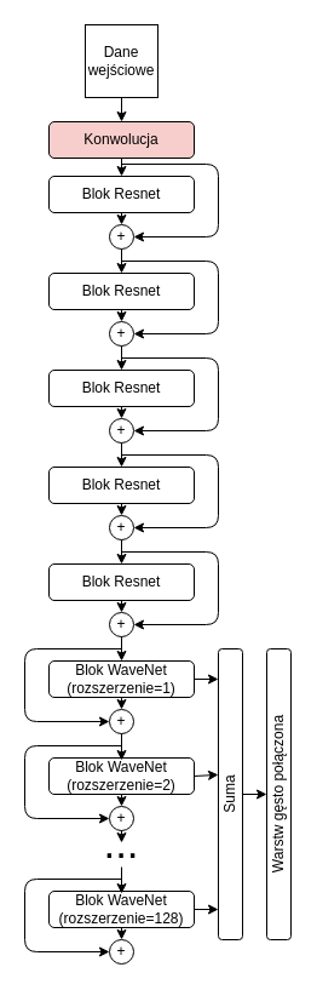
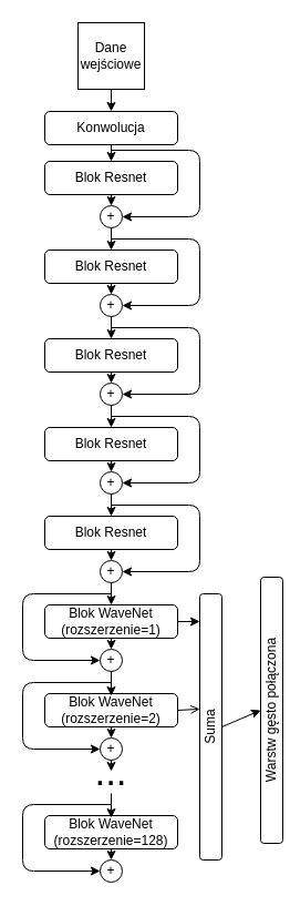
  <mxCell id="0" />
  <mxCell id="1" parent="0" />
  <mxCell id="2" value="&lt;div&gt;Dane &lt;br&gt;&lt;/div&gt;&lt;div&gt;wejściowe&lt;br&gt;&lt;/div&gt;" style="whiteSpace=wrap;html=1;aspect=fixed;" parent="1" vertex="1"><mxGeometry x="70" y="20" width="60" height="60" as="geometry" /></mxCell>
- <mxCell id="3" value="Konwolucja" style="rounded=1;whiteSpace=wrap;html=1;direction=west;horizontal=1;fillColor=#f8cecc;" parent="1" vertex="1"><mxGeometry x="40" y="100" width="120" height="30" as="geometry" /></mxCell>
+ <mxCell id="3" value="Konwolucja" style="rounded=1;whiteSpace=wrap;html=1;direction=west;horizontal=1;" parent="1" vertex="1"><mxGeometry x="40" y="100" width="120" height="30" as="geometry" /></mxCell>
  <mxCell id="4" value="&lt;div&gt;Blok Resnet&lt;/div&gt;" style="rounded=1;whiteSpace=wrap;html=1;direction=west;horizontal=1;" parent="1" vertex="1"><mxGeometry x="40" y="145" width="120" height="30" as="geometry" /></mxCell>
  <mxCell id="5" value="" style="endArrow=classic;html=1;exitX=0.5;exitY=1;exitDx=0;exitDy=0;" parent="1" source="2" edge="1"><mxGeometry width="50" height="50" relative="1" as="geometry"><mxPoint x="40" y="470" as="sourcePoint" /><mxPoint x="100" y="100" as="targetPoint" /></mxGeometry></mxCell>
  <mxCell id="6" value="" style="endArrow=classic;html=1;exitX=0.5;exitY=0;exitDx=0;exitDy=0;entryX=0.5;entryY=0;entryDx=0;entryDy=0;" parent="1" source="3" edge="1"><mxGeometry width="50" height="50" relative="1" as="geometry"><mxPoint x="40" y="465" as="sourcePoint" /><mxPoint x="100" y="145" as="targetPoint" /></mxGeometry></mxCell>
  <mxCell id="7" value="+" style="ellipse;whiteSpace=wrap;html=1;aspect=fixed;" parent="1" vertex="1"><mxGeometry x="90" y="185" width="20" height="20" as="geometry" /></mxCell>
  <mxCell id="8" value="" style="endArrow=classic;html=1;exitX=0.5;exitY=0;exitDx=0;exitDy=0;" parent="1" source="4" edge="1"><mxGeometry width="50" height="50" relative="1" as="geometry"><mxPoint x="40" y="895" as="sourcePoint" /><mxPoint x="100" y="185" as="targetPoint" /></mxGeometry></mxCell>
  <mxCell id="9" value="" style="endArrow=classic;html=1;entryX=1;entryY=0.5;entryDx=0;entryDy=0;" parent="1" target="7" edge="1"><mxGeometry width="50" height="50" relative="1" as="geometry"><mxPoint x="100" y="135" as="sourcePoint" /><mxPoint x="90" y="845" as="targetPoint" /><Array as="points"><mxPoint x="180" y="135" /><mxPoint x="180" y="195" /></Array></mxGeometry></mxCell>
  <mxCell id="10" value="&lt;div&gt;Blok Resnet&lt;/div&gt;" style="rounded=1;whiteSpace=wrap;html=1;direction=west;horizontal=1;" parent="1" vertex="1"><mxGeometry x="40" y="225" width="120" height="30" as="geometry" /></mxCell>
  <mxCell id="11" value="" style="endArrow=classic;html=1;exitX=0.5;exitY=0;exitDx=0;exitDy=0;entryX=0.5;entryY=0;entryDx=0;entryDy=0;" parent="1" edge="1"><mxGeometry width="50" height="50" relative="1" as="geometry"><mxPoint x="100" y="205" as="sourcePoint" /><mxPoint x="100" y="225" as="targetPoint" /></mxGeometry></mxCell>
  <mxCell id="12" value="+" style="ellipse;whiteSpace=wrap;html=1;aspect=fixed;" parent="1" vertex="1"><mxGeometry x="90" y="265" width="20" height="20" as="geometry" /></mxCell>
  <mxCell id="13" value="" style="endArrow=classic;html=1;exitX=0.5;exitY=0;exitDx=0;exitDy=0;" parent="1" source="10" edge="1"><mxGeometry width="50" height="50" relative="1" as="geometry"><mxPoint x="40" y="975" as="sourcePoint" /><mxPoint x="100" y="265" as="targetPoint" /></mxGeometry></mxCell>
  <mxCell id="14" value="" style="endArrow=classic;html=1;entryX=1;entryY=0.5;entryDx=0;entryDy=0;" parent="1" target="12" edge="1"><mxGeometry width="50" height="50" relative="1" as="geometry"><mxPoint x="100" y="215" as="sourcePoint" /><mxPoint x="90" y="925" as="targetPoint" /><Array as="points"><mxPoint x="180" y="215" /><mxPoint x="180" y="275" /></Array></mxGeometry></mxCell>
  <mxCell id="15" value="&lt;div&gt;Blok Resnet&lt;/div&gt;" style="rounded=1;whiteSpace=wrap;html=1;direction=west;horizontal=1;" parent="1" vertex="1"><mxGeometry x="40" y="305" width="120" height="30" as="geometry" /></mxCell>
  <mxCell id="16" value="" style="endArrow=classic;html=1;exitX=0.5;exitY=0;exitDx=0;exitDy=0;entryX=0.5;entryY=0;entryDx=0;entryDy=0;" parent="1" edge="1"><mxGeometry width="50" height="50" relative="1" as="geometry"><mxPoint x="100" y="285" as="sourcePoint" /><mxPoint x="100" y="305" as="targetPoint" /></mxGeometry></mxCell>
  <mxCell id="17" value="+" style="ellipse;whiteSpace=wrap;html=1;aspect=fixed;" parent="1" vertex="1"><mxGeometry x="90" y="345" width="20" height="20" as="geometry" /></mxCell>
  <mxCell id="18" value="" style="endArrow=classic;html=1;exitX=0.5;exitY=0;exitDx=0;exitDy=0;" parent="1" source="15" edge="1"><mxGeometry width="50" height="50" relative="1" as="geometry"><mxPoint x="40" y="1055" as="sourcePoint" /><mxPoint x="100" y="345" as="targetPoint" /></mxGeometry></mxCell>
  <mxCell id="19" value="" style="endArrow=classic;html=1;entryX=1;entryY=0.5;entryDx=0;entryDy=0;" parent="1" target="17" edge="1"><mxGeometry width="50" height="50" relative="1" as="geometry"><mxPoint x="100" y="295" as="sourcePoint" /><mxPoint x="90" y="1005" as="targetPoint" /><Array as="points"><mxPoint x="180" y="295" /><mxPoint x="180" y="355" /></Array></mxGeometry></mxCell>
  <mxCell id="20" value="&lt;div&gt;Blok Resnet&lt;/div&gt;" style="rounded=1;whiteSpace=wrap;html=1;direction=west;horizontal=1;" parent="1" vertex="1"><mxGeometry x="40" y="385" width="120" height="30" as="geometry" /></mxCell>
  <mxCell id="21" value="" style="endArrow=classic;html=1;exitX=0.5;exitY=0;exitDx=0;exitDy=0;entryX=0.5;entryY=0;entryDx=0;entryDy=0;" parent="1" edge="1"><mxGeometry width="50" height="50" relative="1" as="geometry"><mxPoint x="100" y="365" as="sourcePoint" /><mxPoint x="100" y="385" as="targetPoint" /></mxGeometry></mxCell>
  <mxCell id="22" value="+" style="ellipse;whiteSpace=wrap;html=1;aspect=fixed;" parent="1" vertex="1"><mxGeometry x="90" y="425" width="20" height="20" as="geometry" /></mxCell>
  <mxCell id="23" value="" style="endArrow=classic;html=1;exitX=0.5;exitY=0;exitDx=0;exitDy=0;" parent="1" source="20" edge="1"><mxGeometry width="50" height="50" relative="1" as="geometry"><mxPoint x="40" y="1135" as="sourcePoint" /><mxPoint x="100" y="425" as="targetPoint" /></mxGeometry></mxCell>
  <mxCell id="24" value="" style="endArrow=classic;html=1;entryX=1;entryY=0.5;entryDx=0;entryDy=0;" parent="1" target="22" edge="1"><mxGeometry width="50" height="50" relative="1" as="geometry"><mxPoint x="100" y="375" as="sourcePoint" /><mxPoint x="90" y="1085" as="targetPoint" /><Array as="points"><mxPoint x="180" y="375" /><mxPoint x="180" y="435" /></Array></mxGeometry></mxCell>
  <mxCell id="25" value="&lt;div&gt;Blok Resnet&lt;/div&gt;" style="rounded=1;whiteSpace=wrap;html=1;direction=west;horizontal=1;" parent="1" vertex="1"><mxGeometry x="40" y="465" width="120" height="30" as="geometry" /></mxCell>
  <mxCell id="26" value="" style="endArrow=classic;html=1;exitX=0.5;exitY=0;exitDx=0;exitDy=0;entryX=0.5;entryY=0;entryDx=0;entryDy=0;" parent="1" edge="1"><mxGeometry width="50" height="50" relative="1" as="geometry"><mxPoint x="100" y="445" as="sourcePoint" /><mxPoint x="100" y="465" as="targetPoint" /></mxGeometry></mxCell>
  <mxCell id="27" value="+" style="ellipse;whiteSpace=wrap;html=1;aspect=fixed;" parent="1" vertex="1"><mxGeometry x="90" y="505" width="20" height="20" as="geometry" /></mxCell>
  <mxCell id="28" value="" style="endArrow=classic;html=1;exitX=0.5;exitY=0;exitDx=0;exitDy=0;" parent="1" source="25" edge="1"><mxGeometry width="50" height="50" relative="1" as="geometry"><mxPoint x="40" y="1215" as="sourcePoint" /><mxPoint x="100" y="505" as="targetPoint" /></mxGeometry></mxCell>
  <mxCell id="29" value="" style="endArrow=classic;html=1;entryX=1;entryY=0.5;entryDx=0;entryDy=0;" parent="1" target="27" edge="1"><mxGeometry width="50" height="50" relative="1" as="geometry"><mxPoint x="100" y="455" as="sourcePoint" /><mxPoint x="90" y="1165" as="targetPoint" /><Array as="points"><mxPoint x="180" y="455" /><mxPoint x="180" y="515" /></Array></mxGeometry></mxCell>
  <mxCell id="30" value="Blok WaveNet (rozszerzenie=1)" style="rounded=1;whiteSpace=wrap;html=1;direction=west;horizontal=1;" parent="1" vertex="1"><mxGeometry x="40" y="545" width="120" height="30" as="geometry" /></mxCell>
  <mxCell id="31" value="" style="endArrow=classic;html=1;exitX=0.5;exitY=0;exitDx=0;exitDy=0;entryX=0.5;entryY=0;entryDx=0;entryDy=0;" parent="1" edge="1"><mxGeometry width="50" height="50" relative="1" as="geometry"><mxPoint x="100" y="525" as="sourcePoint" /><mxPoint x="100" y="545" as="targetPoint" /></mxGeometry></mxCell>
  <mxCell id="32" value="+" style="ellipse;whiteSpace=wrap;html=1;aspect=fixed;" parent="1" vertex="1"><mxGeometry x="90" y="585" width="20" height="20" as="geometry" /></mxCell>
  <mxCell id="33" value="" style="endArrow=classic;html=1;exitX=0.5;exitY=0;exitDx=0;exitDy=0;" parent="1" source="30" edge="1"><mxGeometry width="50" height="50" relative="1" as="geometry"><mxPoint x="40" y="1295" as="sourcePoint" /><mxPoint x="100" y="585" as="targetPoint" /></mxGeometry></mxCell>
  <mxCell id="34" value="" style="endArrow=classic;html=1;entryX=0;entryY=0.5;entryDx=0;entryDy=0;" parent="1" target="32" edge="1"><mxGeometry width="50" height="50" relative="1" as="geometry"><mxPoint x="100" y="535" as="sourcePoint" /><mxPoint x="20" y="535" as="targetPoint" /><Array as="points"><mxPoint x="20" y="535" /><mxPoint x="20" y="595" /></Array></mxGeometry></mxCell>
  <mxCell id="35" value="Blok WaveNet (rozszerzenie=2)" style="rounded=1;whiteSpace=wrap;html=1;direction=west;horizontal=1;" parent="1" vertex="1"><mxGeometry x="40" y="625" width="120" height="30" as="geometry" /></mxCell>
  <mxCell id="36" value="" style="endArrow=classic;html=1;exitX=0.5;exitY=1;exitDx=0;exitDy=0;" parent="1" source="32" edge="1"><mxGeometry width="50" height="50" relative="1" as="geometry"><mxPoint x="10" y="725" as="sourcePoint" /><mxPoint x="100" y="627" as="targetPoint" /></mxGeometry></mxCell>
  <mxCell id="37" value="+" style="ellipse;whiteSpace=wrap;html=1;aspect=fixed;" parent="1" vertex="1"><mxGeometry x="90" y="665" width="20" height="20" as="geometry" /></mxCell>
  <mxCell id="38" value="" style="endArrow=classic;html=1;exitX=0.5;exitY=0;exitDx=0;exitDy=0;entryX=0.5;entryY=0;entryDx=0;entryDy=0;" parent="1" source="35" target="37" edge="1"><mxGeometry width="50" height="50" relative="1" as="geometry"><mxPoint x="10" y="755" as="sourcePoint" /><mxPoint x="60" y="705" as="targetPoint" /></mxGeometry></mxCell>
  <mxCell id="39" value="" style="endArrow=classic;html=1;entryX=0;entryY=0.5;entryDx=0;entryDy=0;" parent="1" edge="1"><mxGeometry width="50" height="50" relative="1" as="geometry"><mxPoint x="100" y="615" as="sourcePoint" /><mxPoint x="90" y="675" as="targetPoint" /><Array as="points"><mxPoint x="20" y="615" /><mxPoint x="20" y="675" /></Array></mxGeometry></mxCell>
  <mxCell id="40" value="..." style="text;html=1;strokeColor=none;fillColor=none;align=center;verticalAlign=middle;whiteSpace=wrap;rounded=0;fontSize=35;" parent="1" vertex="1"><mxGeometry x="80" y="685" width="40" height="20" as="geometry" /></mxCell>
  <mxCell id="41" value="" style="endArrow=classic;html=1;fontSize=35;exitX=0.5;exitY=0;exitDx=0;exitDy=0;" parent="1" source="40" edge="1"><mxGeometry width="50" height="50" relative="1" as="geometry"><mxPoint x="10" y="785" as="sourcePoint" /><mxPoint x="100" y="695" as="targetPoint" /></mxGeometry></mxCell>
  <mxCell id="42" value="Blok WaveNet (rozszerzenie=128)" style="rounded=1;whiteSpace=wrap;html=1;direction=west;horizontal=1;" parent="1" vertex="1"><mxGeometry x="40" y="735" width="120" height="30" as="geometry" /></mxCell>
  <mxCell id="43" value="" style="endArrow=classic;html=1;exitX=0.5;exitY=1;exitDx=0;exitDy=0;" parent="1" edge="1"><mxGeometry width="50" height="50" relative="1" as="geometry"><mxPoint x="100" y="715" as="sourcePoint" /><mxPoint x="100" y="737" as="targetPoint" /></mxGeometry></mxCell>
  <mxCell id="44" value="+" style="ellipse;whiteSpace=wrap;html=1;aspect=fixed;" parent="1" vertex="1"><mxGeometry x="90" y="775" width="20" height="20" as="geometry" /></mxCell>
  <mxCell id="45" value="" style="endArrow=classic;html=1;exitX=0.5;exitY=0;exitDx=0;exitDy=0;entryX=0.5;entryY=0;entryDx=0;entryDy=0;" parent="1" source="42" target="44" edge="1"><mxGeometry width="50" height="50" relative="1" as="geometry"><mxPoint x="10" y="865" as="sourcePoint" /><mxPoint x="60" y="815" as="targetPoint" /></mxGeometry></mxCell>
  <mxCell id="46" value="" style="endArrow=classic;html=1;entryX=0;entryY=0.5;entryDx=0;entryDy=0;" parent="1" edge="1"><mxGeometry width="50" height="50" relative="1" as="geometry"><mxPoint x="100" y="725" as="sourcePoint" /><mxPoint x="90" y="785" as="targetPoint" /><Array as="points"><mxPoint x="20" y="725" /><mxPoint x="20" y="785" /></Array></mxGeometry></mxCell>
- <mxCell id="47" value="Warstw gęsto połączona" style="rounded=1;whiteSpace=wrap;html=1;fontSize=12;horizontal=0;" parent="1" vertex="1"><mxGeometry x="220" y="535" width="20" height="240" as="geometry" /></mxCell>
+ <mxCell id="47" value="Warstw gęsto połączona" style="rounded=1;whiteSpace=wrap;html=1;fontSize=12;horizontal=0;" parent="1" vertex="1"><mxGeometry x="235" y="520" width="20" height="240" as="geometry" /></mxCell>
  <mxCell id="48" value="Suma" style="rounded=1;whiteSpace=wrap;html=1;fontSize=12;horizontal=0;" parent="1" vertex="1"><mxGeometry x="180" y="535" width="20" height="240" as="geometry" /></mxCell>
- <mxCell id="49" value="" style="endArrow=classic;html=1;fontSize=12;exitX=0;exitY=0.5;exitDx=0;exitDy=0;entryX=0;entryY=0.896;entryDx=0;entryDy=0;entryPerimeter=0;" parent="1" source="42" target="48" edge="1"><mxGeometry width="50" height="50" relative="1" as="geometry"><mxPoint x="10" y="865" as="sourcePoint" /><mxPoint x="60" y="815" as="targetPoint" /></mxGeometry></mxCell>
- <mxCell id="50" value="" style="endArrow=classic;html=1;fontSize=12;entryX=0;entryY=0.433;entryDx=0;entryDy=0;entryPerimeter=0;exitX=0;exitY=0.5;exitDx=0;exitDy=0;" parent="1" source="35" target="48" edge="1"><mxGeometry width="50" height="50" relative="1" as="geometry"><mxPoint x="430" y="765" as="sourcePoint" /><mxPoint x="450" y="765.04" as="targetPoint" /></mxGeometry></mxCell>
+ <mxCell id="50" value="" style="endArrow=open;html=1;fontSize=12;entryX=0;entryY=0.433;entryDx=0;entryDy=0;entryPerimeter=0;exitX=0;exitY=0.5;exitDx=0;exitDy=0;" parent="1" source="35" target="48" edge="1"><mxGeometry width="50" height="50" relative="1" as="geometry"><mxPoint x="430" y="765" as="sourcePoint" /><mxPoint x="450" y="765.04" as="targetPoint" /></mxGeometry></mxCell>
  <mxCell id="51" value="" style="endArrow=classic;html=1;fontSize=12;exitX=0;exitY=0.5;exitDx=0;exitDy=0;" parent="1" source="30" edge="1"><mxGeometry width="50" height="50" relative="1" as="geometry"><mxPoint x="440" y="575" as="sourcePoint" /><mxPoint x="180" y="560" as="targetPoint" /></mxGeometry></mxCell>
  <mxCell id="52" value="" style="endArrow=classic;html=1;fontSize=12;entryX=0;entryY=0.5;entryDx=0;entryDy=0;exitX=1;exitY=0.5;exitDx=0;exitDy=0;" parent="1" source="48" target="47" edge="1"><mxGeometry width="50" height="50" relative="1" as="geometry"><mxPoint x="400" y="655" as="sourcePoint" /><mxPoint x="420" y="653.92" as="targetPoint" /></mxGeometry></mxCell>
